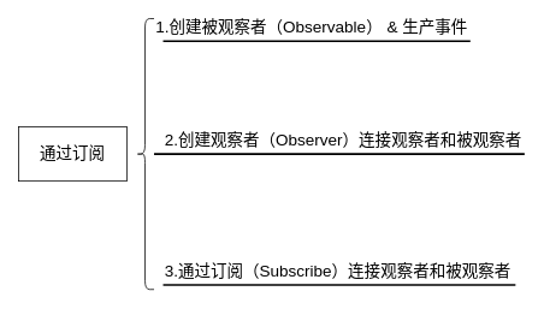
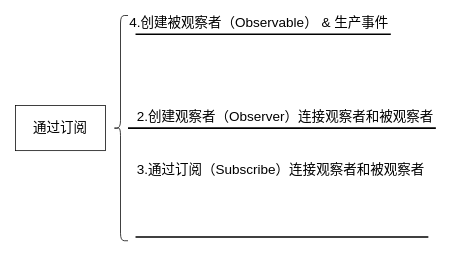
  <mxCell id="0" />
  <mxCell id="1" parent="0" />
  <mxCell id="2" value="&lt;font style=&quot;font-size: 18px&quot;&gt;通过订阅&lt;/font&gt;" style="rounded=0;whiteSpace=wrap;html=1;" vertex="1" parent="1"><mxGeometry x="20" y="140" width="120" height="60" as="geometry" /></mxCell>
  <mxCell id="3" value="" style="shape=curlyBracket;whiteSpace=wrap;html=1;rounded=1;" vertex="1" parent="1"><mxGeometry x="150" y="20" width="20" height="300" as="geometry" /></mxCell>
  <mxCell id="4" value="" style="line;strokeWidth=2;html=1;" vertex="1" parent="1"><mxGeometry x="180" y="40" width="340" height="10" as="geometry" /></mxCell>
  <mxCell id="5" value="" style="line;strokeWidth=2;html=1;" vertex="1" parent="1"><mxGeometry x="170" y="165" width="410" height="10" as="geometry" /></mxCell>
  <mxCell id="6" value="" style="line;strokeWidth=2;html=1;" vertex="1" parent="1"><mxGeometry x="180" y="310" width="390" height="10" as="geometry" /></mxCell>
- <mxCell id="7" value="&lt;font style=&quot;font-size: 18px&quot;&gt;1.创建被观察者（Observable） &amp;amp; 生产事件&lt;/font&gt;" style="text;html=1;strokeColor=none;fillColor=none;align=left;verticalAlign=middle;whiteSpace=wrap;rounded=0;" vertex="1" parent="1"><mxGeometry x="170" y="20" width="370" height="20" as="geometry" /></mxCell>
+ <mxCell id="7" value="&lt;font style=&quot;font-size: 18px&quot;&gt;4.创建被观察者（Observable） &amp;amp; 生产事件&lt;/font&gt;" style="text;html=1;strokeColor=none;fillColor=none;align=left;verticalAlign=middle;whiteSpace=wrap;rounded=0;" vertex="1" parent="1"><mxGeometry x="170" y="20" width="370" height="20" as="geometry" /></mxCell>
  <mxCell id="8" value="&lt;span style=&quot;font-size: 18px&quot;&gt;2.创建观察者（Observer）连接观察者和被观察者&lt;/span&gt;" style="text;html=1;strokeColor=none;fillColor=none;align=left;verticalAlign=middle;whiteSpace=wrap;rounded=0;" vertex="1" parent="1"><mxGeometry x="180" y="145" width="400" height="20" as="geometry" /></mxCell>
- <mxCell id="9" value="&lt;span style=&quot;font-size: 18px&quot;&gt;3.通过订阅（Subscribe）连接观察者和被观察者&lt;/span&gt;" style="text;html=1;strokeColor=none;fillColor=none;align=left;verticalAlign=middle;whiteSpace=wrap;rounded=0;" vertex="1" parent="1"><mxGeometry x="180" y="290" width="400" height="20" as="geometry" /></mxCell>
+ <mxCell id="9" value="&lt;span style=&quot;font-size: 18px&quot;&gt;3.通过订阅（Subscribe）连接观察者和被观察者&lt;/span&gt;" style="text;html=1;strokeColor=none;fillColor=none;align=left;verticalAlign=middle;whiteSpace=wrap;rounded=0;" vertex="1" parent="1"><mxGeometry x="180" y="215" width="400" height="20" as="geometry" /></mxCell>
